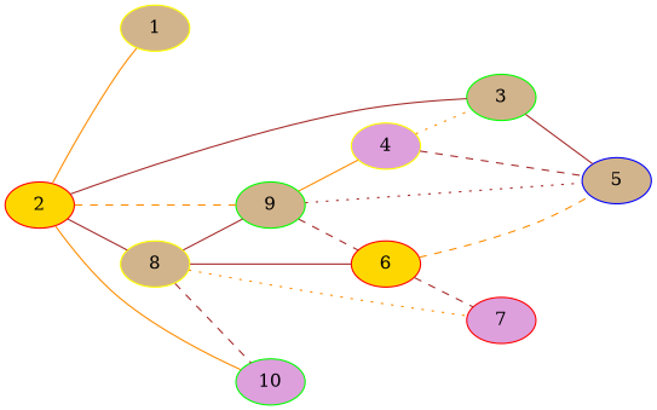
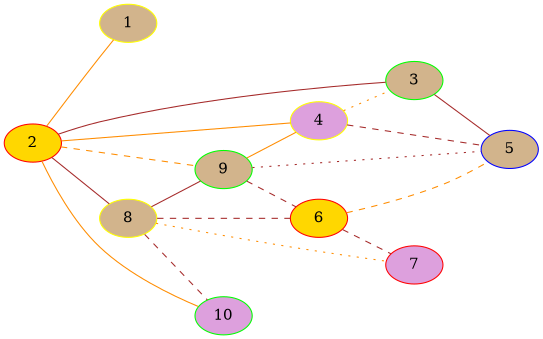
  graph {
    fontname="DejaVu Serif"
    rankdir=LR
    node [color=red fillcolor=tan fontname="DejaVu Serif" style=filled]
    edge [color=brown fontname="DejaVu Serif" style=solid]
    2 [fillcolor=gold]
    1 [color=yellow]
    3 [color=green]
    4 [color=yellow fillcolor=plum]
    8 [color=yellow]
    9 [color=green]
    10 [color=green fillcolor=plum]
    5 [color=blue]
    6 [fillcolor=gold]
    7 [fillcolor=plum]
    2 -- 1 [color=darkorange]
    2 -- 3
+   2 -- 4 [color=darkorange]
    2 -- 8
    2 -- 9 [color=darkorange style=dashed]
    2 -- 10 [color=darkorange]
    3 -- 5
    4 -- 3 [color=darkorange style=dotted]
    4 -- 5 [style=dashed]
    8 -- 9
    8 -- 10 [style=dashed]
-   8 -- 6
+   8 -- 6 [style=dashed]
    8 -- 7 [color=darkorange style=dotted]
    9 -- 4 [color=darkorange]
    9 -- 5 [style=dotted]
    9 -- 6 [style=dashed]
    6 -- 5 [color=darkorange style=dashed]
    6 -- 7 [style=dashed]
  }
